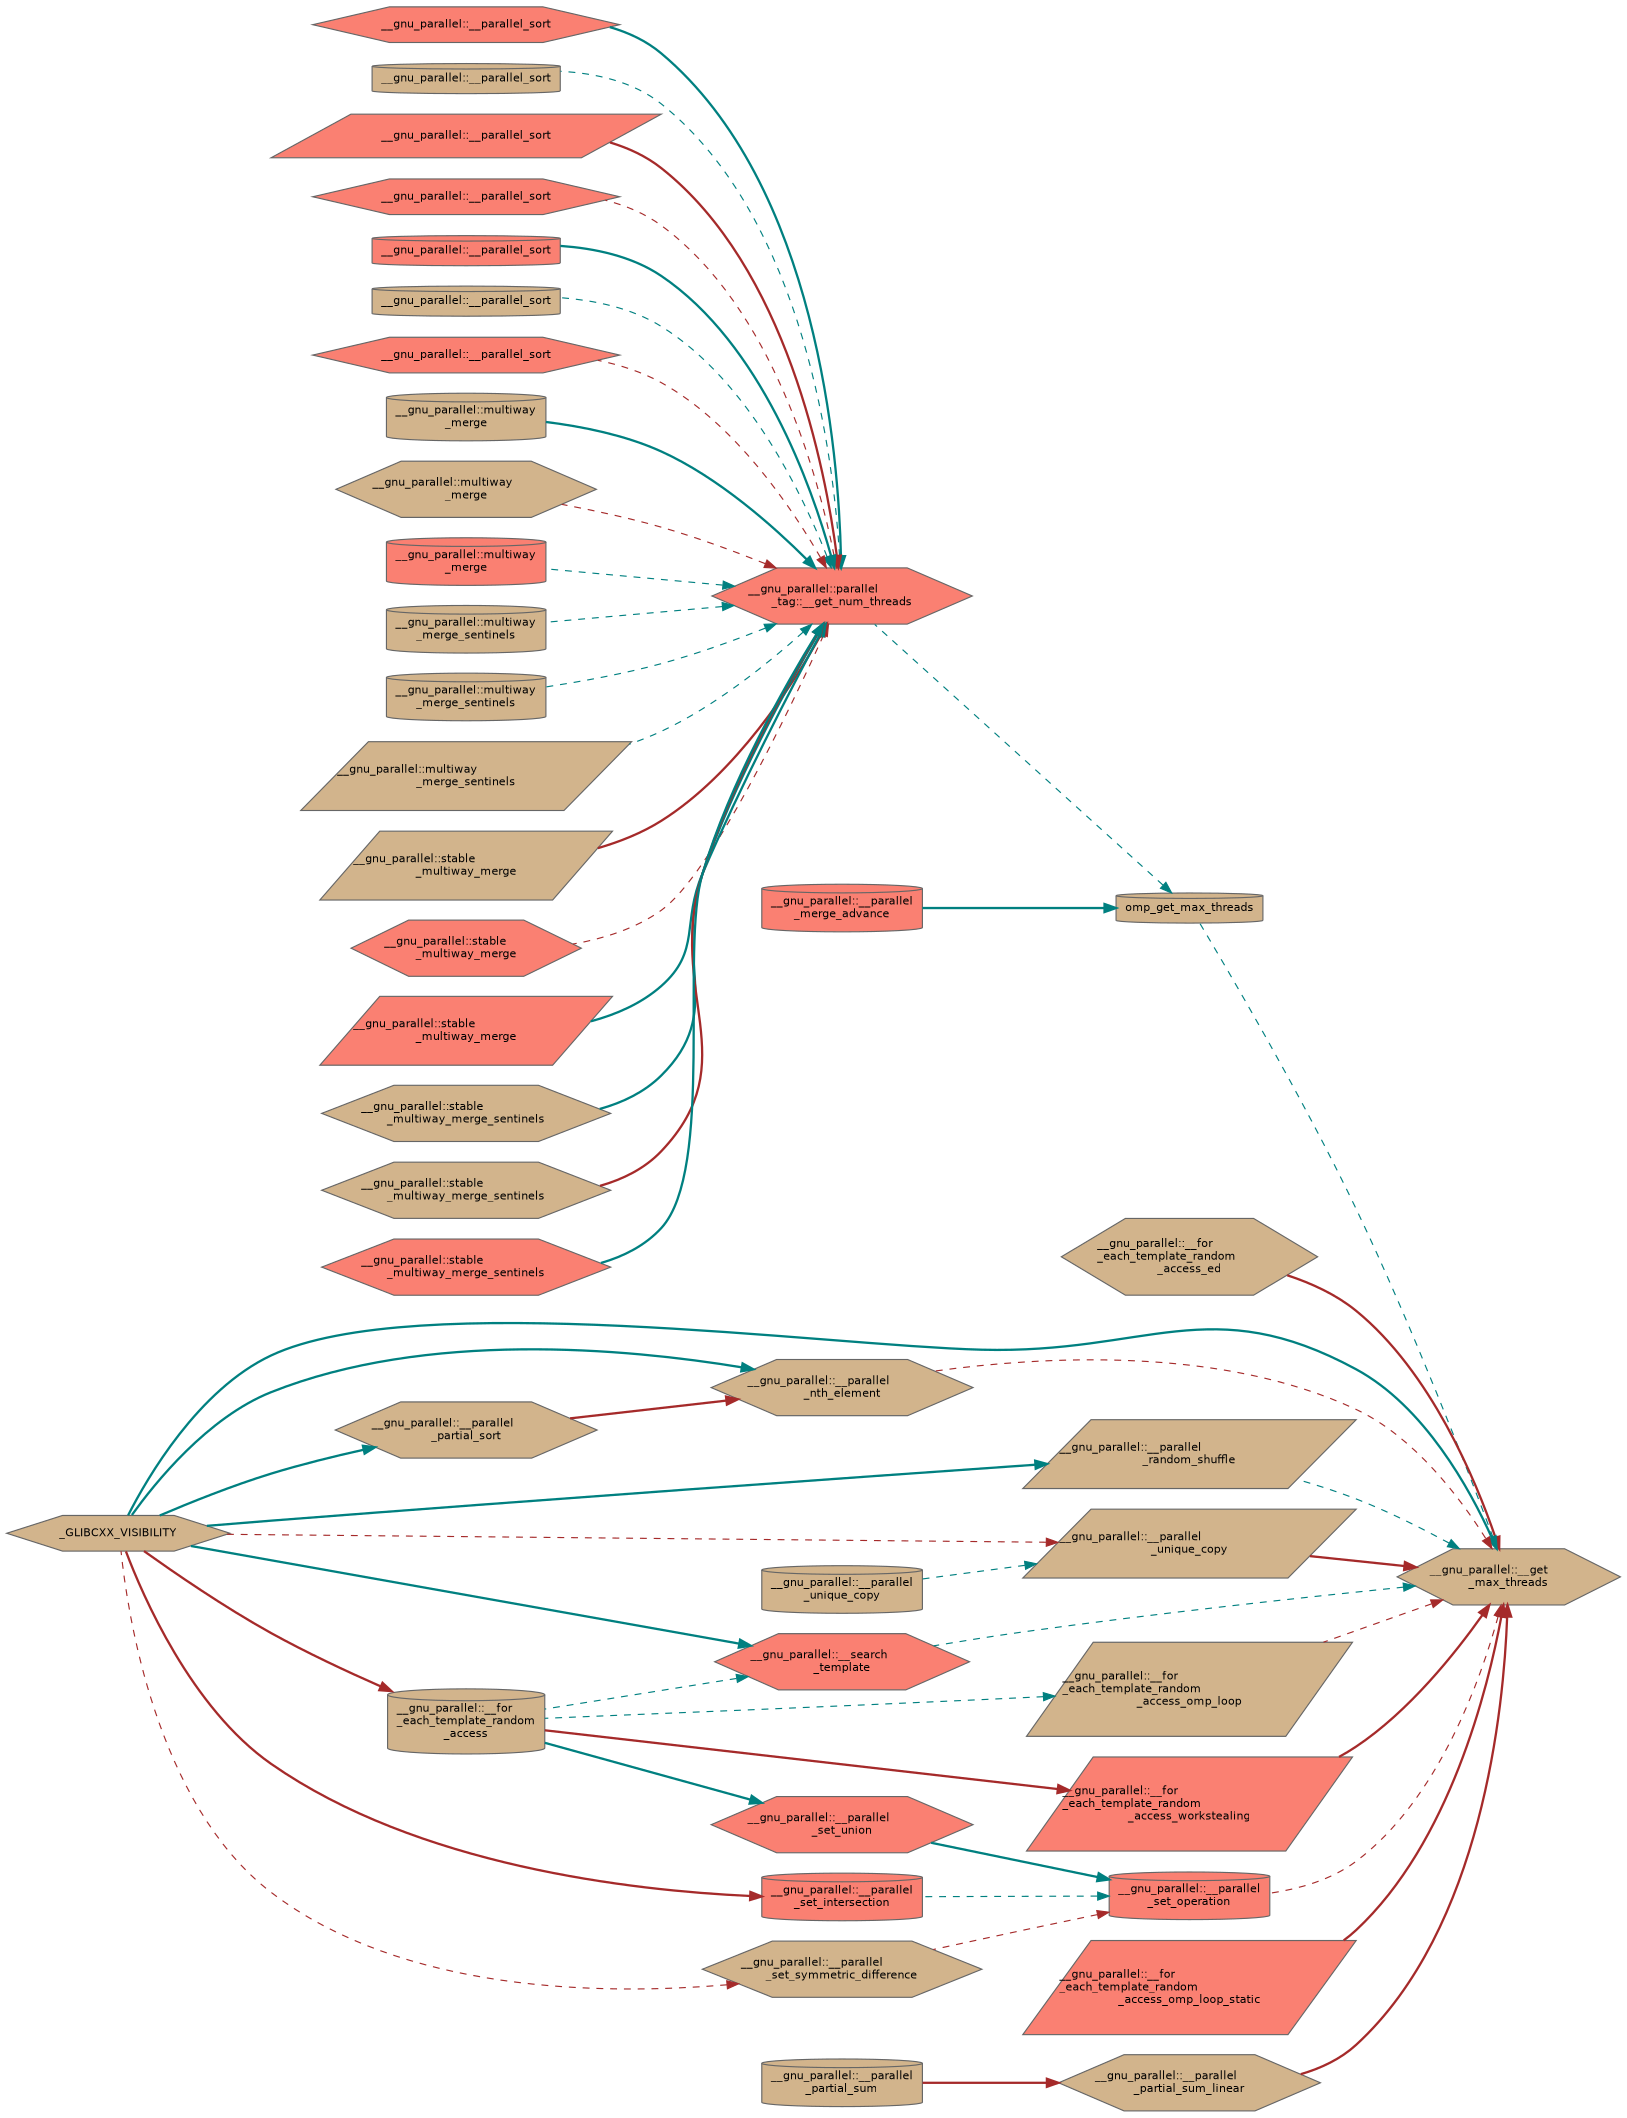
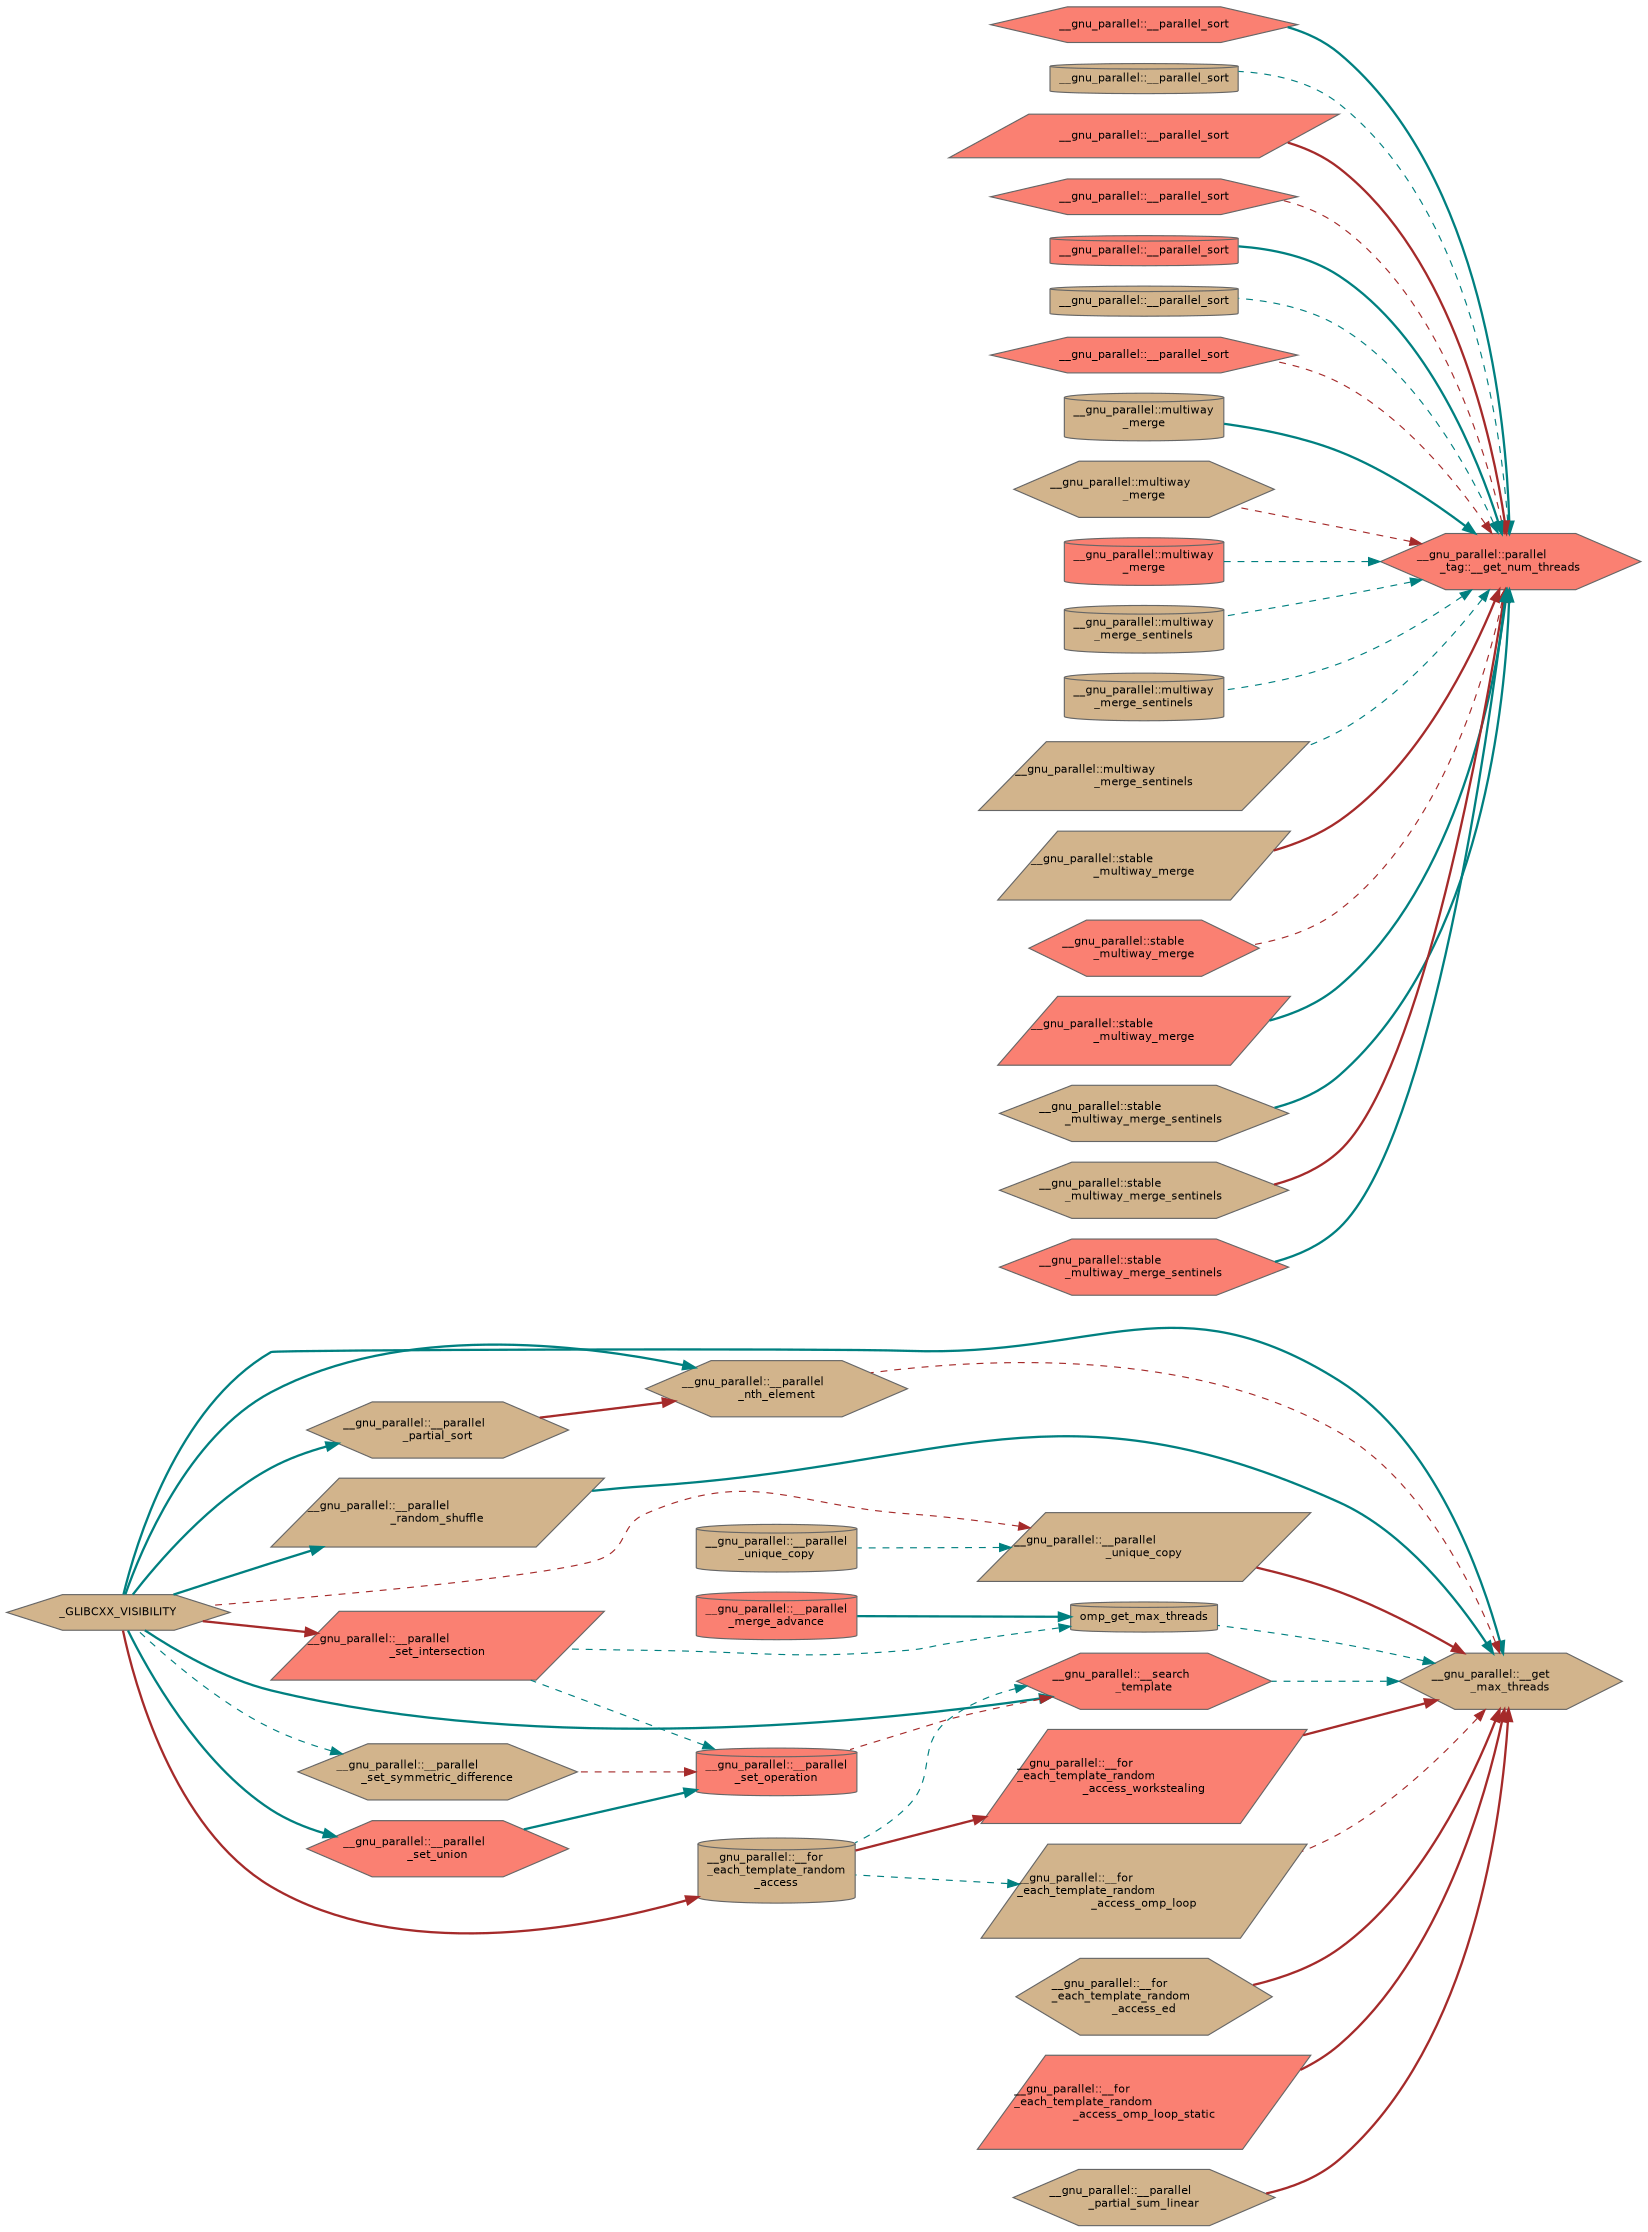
  digraph {
    rankdir=RL
    node [color=grey40 fillcolor=tan fontname=Helvetica fontsize=10 shape=hexagon style=filled]
    edge [color=teal dir=back fontname=Helvetica fontsize=10 labelfontname=Helvetica labelfontsize=10 style=bold]
    n1 [color=gray40 fontcolor=black height=0.2 label=omp_get_max_threads shape=cylinder width=0.4]
    n2 [fillcolor=salmon height=0.2 label="__gnu_parallel::parallel\l_tag::__get_num_threads" width=0.4]
    n3 [fillcolor=salmon height=0.2 label="__gnu_parallel::__parallel\l_merge_advance" shape=cylinder width=0.4]
    n4 [height=0.2 label="__gnu_parallel::__get\l_max_threads" width=0.4]
    n5 [height=0.2 label="__gnu_parallel::__for\l_each_template_random\l_access_ed" width=0.4]
    n6 [height=0.2 label=_GLIBCXX_VISIBILITY width=0.4]
    n7 [height=0.2 label="__gnu_parallel::__for\l_each_template_random\l_access_omp_loop" shape=parallelogram width=0.4]
    n8 [fillcolor=salmon height=0.2 label="__gnu_parallel::__for\l_each_template_random\l_access_omp_loop_static" shape=parallelogram width=0.4]
    n9 [fillcolor=salmon height=0.2 label="__gnu_parallel::__for\l_each_template_random\l_access_workstealing" shape=parallelogram width=0.4]
    n10 [height=0.2 label="__gnu_parallel::__parallel\l_nth_element" width=0.4]
    n11 [height=0.2 label="__gnu_parallel::__parallel\l_partial_sum_linear" width=0.4]
    n12 [height=0.2 label="__gnu_parallel::__parallel\l_random_shuffle" shape=parallelogram width=0.4]
    n13 [fillcolor=salmon height=0.2 label="__gnu_parallel::__parallel\l_set_operation" shape=cylinder width=0.4]
    n14 [height=0.2 label="__gnu_parallel::__parallel\l_unique_copy" shape=parallelogram width=0.4]
    n15 [fillcolor=salmon height=0.2 label="__gnu_parallel::__search\l_template" width=0.4]
    n16 [fillcolor=salmon height=0.2 label="__gnu_parallel::__parallel_sort" width=0.4]
    n17 [height=0.2 label="__gnu_parallel::__parallel_sort" shape=cylinder width=0.4]
    n18 [fillcolor=salmon height=0.2 label="__gnu_parallel::__parallel_sort" shape=parallelogram width=0.4]
    n19 [fillcolor=salmon height=0.2 label="__gnu_parallel::__parallel_sort" width=0.4]
    n20 [fillcolor=salmon height=0.2 label="__gnu_parallel::__parallel_sort" shape=cylinder width=0.4]
    n21 [height=0.2 label="__gnu_parallel::__parallel_sort" shape=cylinder width=0.4]
    n22 [fillcolor=salmon height=0.2 label="__gnu_parallel::__parallel_sort" width=0.4]
    n23 [height=0.2 label="__gnu_parallel::multiway\l_merge" shape=cylinder width=0.4]
    n24 [height=0.2 label="__gnu_parallel::multiway\l_merge" width=0.4]
    n25 [fillcolor=salmon height=0.2 label="__gnu_parallel::multiway\l_merge" shape=cylinder width=0.4]
    n26 [height=0.2 label="__gnu_parallel::multiway\l_merge_sentinels" shape=cylinder width=0.4]
    n27 [height=0.2 label="__gnu_parallel::multiway\l_merge_sentinels" shape=cylinder width=0.4]
    n28 [height=0.2 label="__gnu_parallel::multiway\l_merge_sentinels" shape=parallelogram width=0.4]
    n29 [height=0.2 label="__gnu_parallel::stable\l_multiway_merge" shape=parallelogram width=0.4]
    n30 [fillcolor=salmon height=0.2 label="__gnu_parallel::stable\l_multiway_merge" width=0.4]
    n31 [fillcolor=salmon height=0.2 label="__gnu_parallel::stable\l_multiway_merge" shape=parallelogram width=0.4]
    n32 [height=0.2 label="__gnu_parallel::stable\l_multiway_merge_sentinels" width=0.4]
    n33 [height=0.2 label="__gnu_parallel::stable\l_multiway_merge_sentinels" width=0.4]
    n34 [fillcolor=salmon height=0.2 label="__gnu_parallel::stable\l_multiway_merge_sentinels" width=0.4]
    n35 [height=0.2 label="__gnu_parallel::__for\l_each_template_random\l_access" shape=cylinder width=0.4]
    n36 [height=0.2 label="__gnu_parallel::__parallel\l_partial_sort" width=0.4]
-   n37 [height=0.2 label="__gnu_parallel::__parallel\l_partial_sum" shape=cylinder width=0.4]
-   n38 [fillcolor=salmon height=0.2 label="__gnu_parallel::__parallel\l_set_intersection" shape=cylinder width=0.4]
+   n38 [fillcolor=salmon height=0.2 label="__gnu_parallel::__parallel\l_set_intersection" shape=parallelogram width=0.4]
    n39 [height=0.2 label="__gnu_parallel::__parallel\l_set_symmetric_difference" width=0.4]
    n40 [fillcolor=salmon height=0.2 label="__gnu_parallel::__parallel\l_set_union" width=0.4]
    n41 [height=0.2 label="__gnu_parallel::__parallel\l_unique_copy" shape=cylinder width=0.4]
-   n1 -> n2 [style=dashed]
+   n1 -> n38 [style=dashed]
    n1 -> n3
    n2 -> n16
    n2 -> n17 [style=dashed]
    n2 -> n18 [color=brown]
    n2 -> n19 [color=brown style=dashed]
    n2 -> n20
    n2 -> n21 [style=dashed]
    n2 -> n22 [color=brown style=dashed]
    n2 -> n23
    n2 -> n24 [color=brown style=dashed]
    n2 -> n25 [style=dashed]
    n2 -> n26 [style=dashed]
    n2 -> n27 [style=dashed]
    n2 -> n28 [style=dashed]
    n2 -> n29 [color=brown]
    n2 -> n30 [color=brown style=dashed]
    n2 -> n31
    n2 -> n32
    n2 -> n33 [color=brown]
    n2 -> n34
    n4 -> n1 [style=dashed]
    n4 -> n5 [color=brown]
    n4 -> n6
    n4 -> n7 [color=brown style=dashed]
    n4 -> n8 [color=brown]
    n4 -> n9 [color=brown]
    n4 -> n10 [color=brown style=dashed]
    n4 -> n11 [color=brown]
-   n4 -> n12 [style=dashed]
-   n4 -> n13 [color=brown style=dashed]
+   n4 -> n12
+   n15 -> n13 [color=brown style=dashed]
    n4 -> n14 [color=brown]
    n4 -> n15 [style=dashed]
    n7 -> n35 [style=dashed]
    n9 -> n35 [color=brown]
    n10 -> n6
    n10 -> n36 [color=brown]
-   n11 -> n37 [color=brown]
    n12 -> n6
    n13 -> n38 [style=dashed]
    n13 -> n39 [color=brown style=dashed]
    n13 -> n40
    n14 -> n6 [color=brown style=dashed]
    n14 -> n41 [style=dashed]
    n15 -> n6
    n15 -> n35 [style=dashed]
    n35 -> n6 [color=brown]
    n36 -> n6
    n38 -> n6 [color=brown]
-   n39 -> n6 [color=brown style=dashed]
-   n40 -> n35
+   n39 -> n6 [style=dashed]
+   n40 -> n6
  }
